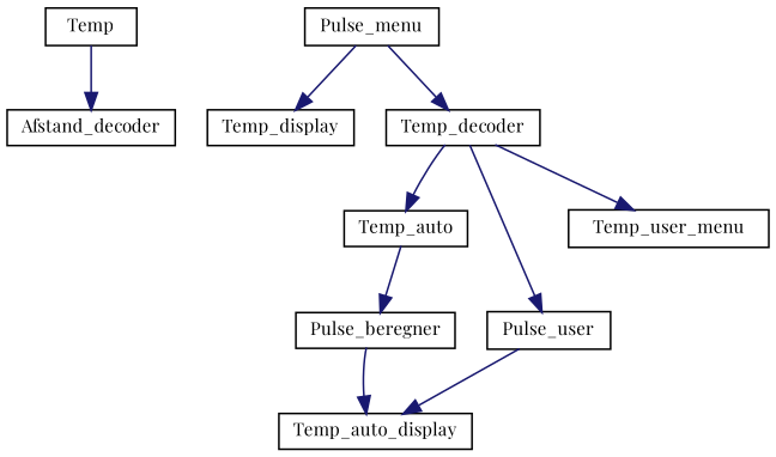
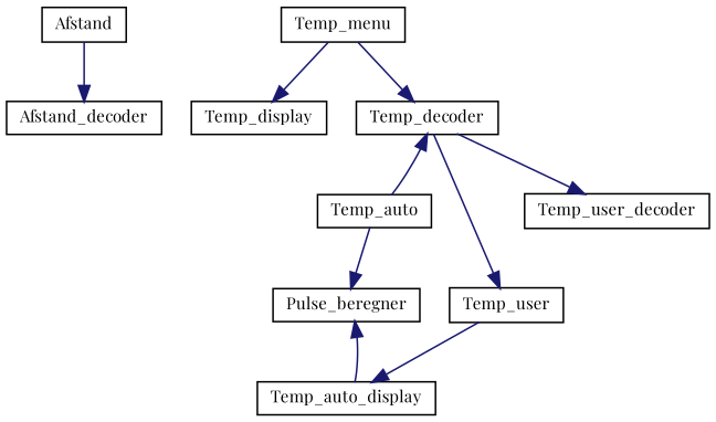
  digraph {
    fontname="Playfair Display"
    rankdir=TB
    node [color=black fillcolor=white fontname="Playfair Display" fontsize=10 shape=record style=filled]
    edge [color=midnightblue fontname="Playfair Display" fontsize=10 labelfontname=Helvetica labelfontsize=10 style=solid]
-   n1 [height=0.2 label=Temp width=0.4]
+   n1 [height=0.2 label=Afstand width=0.4]
    n2 [height=0.2 label=Afstand_decoder width=0.4]
-   n3 [height=0.2 label=Pulse_menu width=0.4]
+   n3 [height=0.2 label=Temp_menu width=0.4]
    n4 [height=0.2 label=Temp_display width=0.4]
    n5 [height=0.2 label=Temp_decoder width=0.4]
    n6 [height=0.2 label=Temp_auto width=0.4]
-   n7 [height=0.2 label=Pulse_user width=0.4]
-   n8 [height=0.2 label=Temp_user_menu width=0.4]
+   n7 [height=0.2 label=Temp_user width=0.4]
+   n8 [height=0.2 label=Temp_user_decoder width=0.4]
    n9 [height=0.2 label=Pulse_beregner width=0.4]
    n10 [height=0.2 label=Temp_auto_display width=0.4]
    n1 -> n2
    n3 -> n4
    n3 -> n5
-   n5 -> n6
+   n6 -> n5
    n5 -> n7
    n5 -> n8
    n6 -> n9
    n7 -> n10
-   n9 -> n10
+   n10 -> n9
  }
